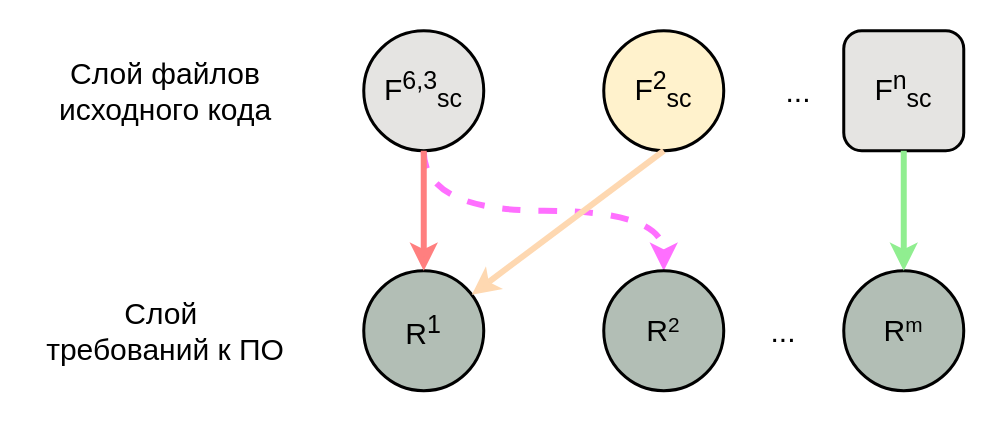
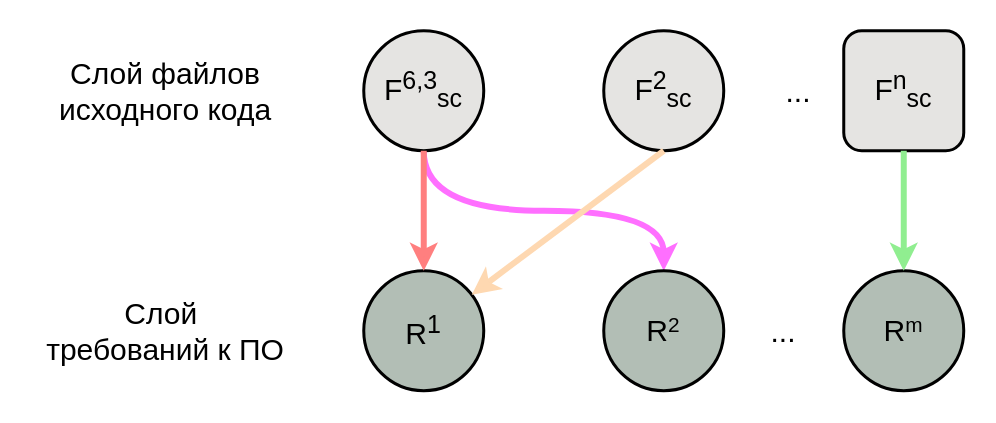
  <mxCell id="0" />
  <mxCell id="1" parent="0" />
- <mxCell id="2" style="edgeStyle=orthogonalEdgeStyle;curved=1;rounded=0;orthogonalLoop=1;jettySize=auto;html=1;exitX=0.5;exitY=1;exitDx=0;exitDy=0;entryX=0.5;entryY=0;entryDx=0;entryDy=0;strokeWidth=4;strokeColor=#FF6FFF;dashed=1;" parent="1" source="3" target="6" edge="1"><mxGeometry relative="1" as="geometry" /></mxCell>
+ <mxCell id="2" style="edgeStyle=orthogonalEdgeStyle;curved=1;rounded=0;orthogonalLoop=1;jettySize=auto;html=1;exitX=0.5;exitY=1;exitDx=0;exitDy=0;entryX=0.5;entryY=0;entryDx=0;entryDy=0;strokeWidth=4;strokeColor=#FF6FFF;" parent="1" source="3" target="6" edge="1"><mxGeometry relative="1" as="geometry" /></mxCell>
  <mxCell id="3" value="F&lt;sup&gt;6,3&lt;/sup&gt;&lt;sub&gt;sc&lt;/sub&gt;" style="ellipse;whiteSpace=wrap;html=1;aspect=fixed;fontSize=20;strokeWidth=2;fillColor=#E5E4E2;" parent="1" vertex="1"><mxGeometry x="242" y="20" width="80" height="80" as="geometry" /></mxCell>
- <mxCell id="4" value="F&lt;sup&gt;2&lt;/sup&gt;&lt;sub&gt;sc&lt;/sub&gt;" style="ellipse;whiteSpace=wrap;html=1;aspect=fixed;fontSize=20;strokeWidth=2;fillColor=#fff2cc;" parent="1" vertex="1"><mxGeometry x="402" y="20" width="80" height="80" as="geometry" /></mxCell>
+ <mxCell id="4" value="F&lt;sup&gt;2&lt;/sup&gt;&lt;sub&gt;sc&lt;/sub&gt;" style="ellipse;whiteSpace=wrap;html=1;aspect=fixed;fontSize=20;strokeWidth=2;fillColor=#E5E4E2;" parent="1" vertex="1"><mxGeometry x="402" y="20" width="80" height="80" as="geometry" /></mxCell>
  <mxCell id="5" value="R&lt;sup&gt;1&lt;/sup&gt;" style="ellipse;whiteSpace=wrap;html=1;aspect=fixed;fontSize=20;strokeWidth=2;fillColor=#B2BEB5;" parent="1" vertex="1"><mxGeometry x="242" y="180" width="80" height="80" as="geometry" /></mxCell>
  <mxCell id="6" value="R&lt;span style=&quot;font-size: 16.667px;&quot;&gt;&lt;sup&gt;2&lt;/sup&gt;&lt;/span&gt;" style="ellipse;whiteSpace=wrap;html=1;aspect=fixed;fontSize=20;strokeWidth=2;fillColor=#B2BEB5;" parent="1" vertex="1"><mxGeometry x="402" y="180" width="80" height="80" as="geometry" /></mxCell>
  <mxCell id="7" value="R&lt;span style=&quot;font-size: 16.667px;&quot;&gt;&lt;sup&gt;m&lt;/sup&gt;&lt;/span&gt;" style="ellipse;whiteSpace=wrap;html=1;aspect=fixed;fontSize=20;strokeWidth=2;fillColor=#B2BEB5;" parent="1" vertex="1"><mxGeometry x="562" y="180" width="80" height="80" as="geometry" /></mxCell>
  <mxCell id="8" value="..." style="text;html=1;align=center;verticalAlign=middle;whiteSpace=wrap;rounded=0;fontSize=20;strokeWidth=2;" parent="1" vertex="1"><mxGeometry x="492" y="205" width="60" height="30" as="geometry" /></mxCell>
  <mxCell id="9" value="F&lt;sup&gt;n&lt;/sup&gt;&lt;sub&gt;sc&lt;/sub&gt;" style="whiteSpace=wrap;html=1;aspect=fixed;fontSize=20;strokeWidth=2;fillColor=#E5E4E2;rounded=1;" parent="1" vertex="1"><mxGeometry x="562" y="20" width="80" height="80" as="geometry" /></mxCell>
  <mxCell id="10" value="..." style="text;html=1;align=center;verticalAlign=middle;whiteSpace=wrap;rounded=0;fontSize=20;strokeWidth=2;" parent="1" vertex="1"><mxGeometry x="502" y="45" width="60" height="30" as="geometry" /></mxCell>
  <mxCell id="11" value="" style="endArrow=classic;html=1;rounded=0;exitX=0.5;exitY=1;exitDx=0;exitDy=0;entryX=0.5;entryY=0;entryDx=0;entryDy=0;fontSize=20;strokeWidth=4;strokeColor=#FF7F7F;" parent="1" source="3" target="5" edge="1"><mxGeometry width="50" height="50" relative="1" as="geometry"><mxPoint x="442" y="230" as="sourcePoint" /><mxPoint x="492" y="180" as="targetPoint" /></mxGeometry></mxCell>
  <mxCell id="12" value="" style="endArrow=classic;html=1;rounded=0;exitX=0.5;exitY=1;exitDx=0;exitDy=0;fontSize=20;strokeWidth=4;strokeColor=#FED8B1;" parent="1" source="4" target="5" edge="1"><mxGeometry width="50" height="50" relative="1" as="geometry"><mxPoint x="442" y="230" as="sourcePoint" /><mxPoint x="492" y="180" as="targetPoint" /></mxGeometry></mxCell>
  <mxCell id="13" value="" style="endArrow=classic;html=1;rounded=0;exitX=0.5;exitY=1;exitDx=0;exitDy=0;entryX=0.5;entryY=0;entryDx=0;entryDy=0;fontSize=20;strokeWidth=4;strokeColor=#90EE90;" parent="1" source="9" target="7" edge="1"><mxGeometry width="50" height="50" relative="1" as="geometry"><mxPoint x="442" y="230" as="sourcePoint" /><mxPoint x="492" y="180" as="targetPoint" /></mxGeometry></mxCell>
  <mxCell id="14" value="Слой файлов исходного кода" style="text;html=1;align=center;verticalAlign=middle;whiteSpace=wrap;rounded=0;fontSize=20;" parent="1" vertex="1"><mxGeometry x="20" y="45" width="180" height="30" as="geometry" /></mxCell>
  <mxCell id="15" value="Слой&amp;nbsp;&lt;div&gt;требований к ПО&lt;/div&gt;" style="text;html=1;align=center;verticalAlign=middle;whiteSpace=wrap;rounded=0;fontSize=20;" parent="1" vertex="1"><mxGeometry x="20" y="205" width="180" height="30" as="geometry" /></mxCell>
